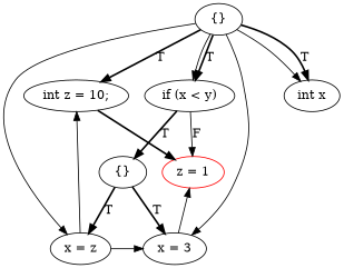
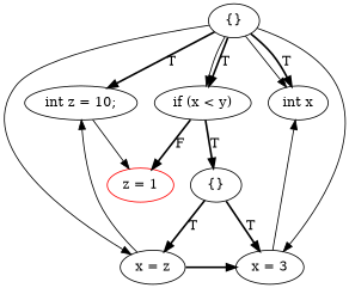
  digraph {
    rankdir=TD
    n1 [label="int z = 10;"]
    n2 [label="if (x < y)"]
    n3 [label="int x"]
    n4 [color=red label="z = 1"]
    n5 [label="{}"]
    n6 [label="x = z"]
    n7 [label="x = 3"]
    n8 [label="{}"]
    subgraph sub_1 {
      rank=same
      n1
      n2
      n3
    }
    subgraph sub_2 {
      rank=same
      n4
      n5
    }
    subgraph sub_3 {
      rank=same
      n6
      n7
    }
-   n1 -> n4 [style=bold]
-   n2 -> n4 [label=F style=solid]
+   n1 -> n4
+   n2 -> n4 [label=F style=bold]
    n2 -> n5 [label=T style=bold]
    n5 -> n6 [label=T style=bold]
    n5 -> n7 [label=T style=bold]
    n6 -> n1
-   n6 -> n7
-   n7 -> n4
+   n6 -> n7 [style=bold]
+   n7 -> n3
    n8 -> n1 [label=T style=bold]
    n8 -> n2 [label=T style=bold]
    n8 -> n2
    n8 -> n3 [label=T style=bold]
    n8 -> n3
    n8 -> n6
    n8 -> n7
  }
